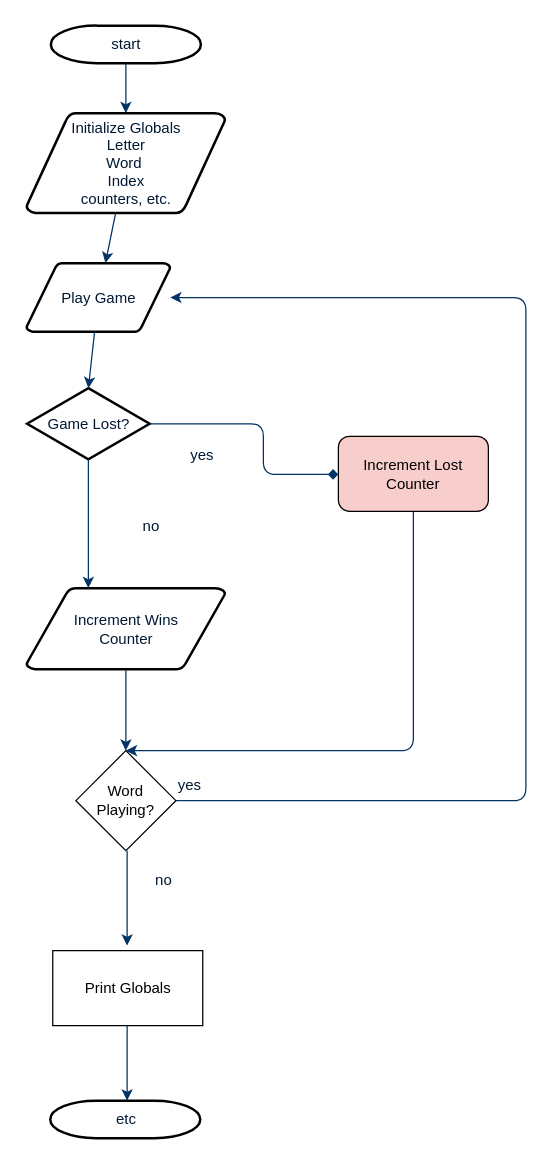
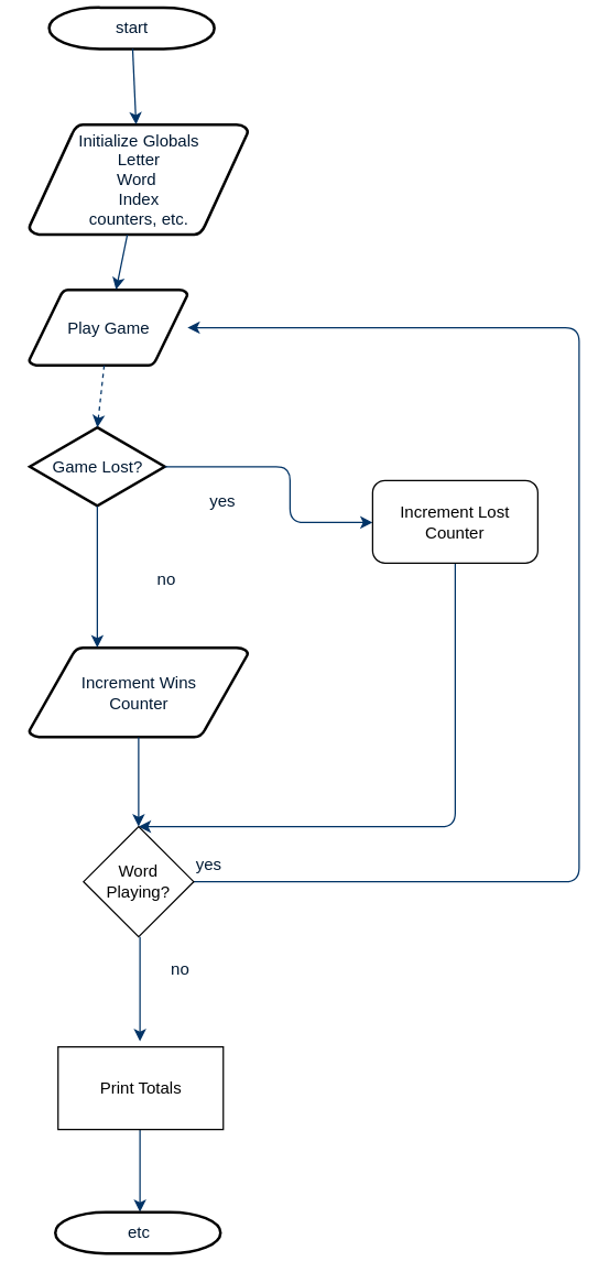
  <mxCell id="0" />
  <mxCell id="1" parent="0" />
- <mxCell id="2" value="start" style="shape=mxgraph.flowchart.terminator;fillColor=#FFFFFF;strokeColor=#000000;strokeWidth=2;gradientColor=none;gradientDirection=north;fontColor=#001933;fontStyle=0;html=1;" parent="1" vertex="1"><mxGeometry x="40" y="20" width="120" height="30" as="geometry" /></mxCell>
+ <mxCell id="2" value="start" style="shape=mxgraph.flowchart.terminator;fillColor=#FFFFFF;strokeColor=#000000;strokeWidth=2;gradientColor=none;gradientDirection=north;fontColor=#001933;fontStyle=0;html=1;" parent="1" vertex="1"><mxGeometry x="35" y="5" width="120" height="30" as="geometry" /></mxCell>
  <mxCell id="3" value="Initialize Globals&lt;br&gt;Letter&lt;br&gt;Word&amp;nbsp;&lt;br&gt;Index&lt;br&gt;counters, etc." style="shape=mxgraph.flowchart.data;fillColor=#FFFFFF;strokeColor=#000000;strokeWidth=2;gradientColor=none;gradientDirection=north;fontColor=#001933;fontStyle=0;html=1;" parent="1" vertex="1"><mxGeometry x="20.5" y="90" width="159" height="80" as="geometry" /></mxCell>
  <mxCell id="4" value="Increment Wins&lt;br&gt;Counter" style="shape=mxgraph.flowchart.data;fillColor=#FFFFFF;strokeColor=#000000;strokeWidth=2;gradientColor=none;gradientDirection=north;fontColor=#001933;fontStyle=0;html=1;" parent="1" vertex="1"><mxGeometry x="20.5" y="470" width="159" height="65" as="geometry" /></mxCell>
  <mxCell id="5" value="Play Game" style="shape=mxgraph.flowchart.data;fillColor=#FFFFFF;strokeColor=#000000;strokeWidth=2;gradientColor=none;gradientDirection=north;fontColor=#001933;fontStyle=0;html=1;" parent="1" vertex="1"><mxGeometry x="20.5" y="210" width="115" height="55" as="geometry" /></mxCell>
  <mxCell id="6" value="Game Lost?" style="shape=mxgraph.flowchart.decision;fillColor=#FFFFFF;strokeColor=#000000;strokeWidth=2;gradientColor=none;gradientDirection=north;fontColor=#001933;fontStyle=0;html=1;" parent="1" vertex="1"><mxGeometry x="21" y="310" width="98" height="57" as="geometry" /></mxCell>
  <mxCell id="7" style="fontColor=#001933;fontStyle=1;strokeColor=#003366;strokeWidth=1;html=1;" parent="1" source="2" target="3" edge="1"><mxGeometry relative="1" as="geometry" /></mxCell>
  <mxCell id="8" style="fontColor=#001933;fontStyle=1;strokeColor=#003366;strokeWidth=1;html=1;" parent="1" source="3" target="5" edge="1"><mxGeometry relative="1" as="geometry" /></mxCell>
- <mxCell id="9" style="entryX=0.5;entryY=0;entryPerimeter=0;fontColor=#001933;fontStyle=1;strokeColor=#003366;strokeWidth=1;html=1;" parent="1" source="5" target="6" edge="1"><mxGeometry relative="1" as="geometry" /></mxCell>
- <mxCell id="10" value="" style="edgeStyle=elbowEdgeStyle;elbow=horizontal;exitX=1;exitY=0.5;exitPerimeter=0;fontColor=#001933;fontStyle=1;strokeColor=#003366;strokeWidth=1;html=1;endArrow=diamond;" parent="1" source="6" target="19" edge="1"><mxGeometry x="381" y="28.5" width="100" height="100" as="geometry"><mxPoint x="530" y="407" as="sourcePoint" /><mxPoint x="325" y="334" as="targetPoint" /><Array as="points"><mxPoint x="210" y="379" /></Array></mxGeometry></mxCell>
+ <mxCell id="9" style="entryX=0.5;entryY=0;entryPerimeter=0;fontColor=#001933;fontStyle=1;strokeColor=#003366;strokeWidth=1;html=1;dashed=1;" parent="1" source="5" target="6" edge="1"><mxGeometry relative="1" as="geometry" /></mxCell>
+ <mxCell id="10" value="" style="edgeStyle=elbowEdgeStyle;elbow=horizontal;exitX=1;exitY=0.5;exitPerimeter=0;fontColor=#001933;fontStyle=1;strokeColor=#003366;strokeWidth=1;html=1;" parent="1" source="6" target="19" edge="1"><mxGeometry x="381" y="28.5" width="100" height="100" as="geometry"><mxPoint x="530" y="407" as="sourcePoint" /><mxPoint x="325" y="334" as="targetPoint" /><Array as="points"><mxPoint x="210" y="379" /></Array></mxGeometry></mxCell>
  <mxCell id="11" value="yes" style="text;fontColor=#001933;fontStyle=0;html=1;strokeColor=none;gradientColor=none;fillColor=none;strokeWidth=2;" parent="1" vertex="1"><mxGeometry x="150" y="350" width="40" height="26" as="geometry" /></mxCell>
  <mxCell id="12" value="" style="edgeStyle=elbowEdgeStyle;elbow=horizontal;fontColor=#001933;fontStyle=1;strokeColor=#003366;strokeWidth=1;html=1;" parent="1" source="6" target="4" edge="1"><mxGeometry width="100" height="100" as="geometry"><mxPoint y="60" as="sourcePoint" x="-220" /><mxPoint x="-120" as="targetPoint" y="-40" /></mxGeometry></mxCell>
  <mxCell id="13" value="no" style="text;fontColor=#001933;fontStyle=0;html=1;strokeColor=none;gradientColor=none;fillColor=none;strokeWidth=2;align=center;" parent="1" vertex="1"><mxGeometry x="100" y="407" width="40" height="26" as="geometry" /></mxCell>
  <mxCell id="14" value="" style="edgeStyle=elbowEdgeStyle;elbow=horizontal;fontColor=#001933;fontStyle=1;strokeColor=#003366;strokeWidth=1;html=1;" parent="1" source="4" edge="1"><mxGeometry width="100" height="100" as="geometry"><mxPoint y="60" as="sourcePoint" x="-220" /><mxPoint x="100" y="600" as="targetPoint" /></mxGeometry></mxCell>
  <mxCell id="15" value="" style="edgeStyle=elbowEdgeStyle;elbow=horizontal;exitX=1;exitY=0.5;fontColor=#001933;fontStyle=1;strokeColor=#003366;strokeWidth=1;html=1;exitDx=0;exitDy=0;" parent="1" source="18" target="5" edge="1"><mxGeometry width="100" height="100" as="geometry"><mxPoint x="164" y="640" as="sourcePoint" /><mxPoint x="260" y="640" as="targetPoint" /><Array as="points"><mxPoint x="420" y="420" /></Array></mxGeometry></mxCell>
  <mxCell id="16" value="" style="edgeStyle=elbowEdgeStyle;elbow=horizontal;exitX=0.5;exitY=1;exitPerimeter=0;fontColor=#001933;fontStyle=1;strokeColor=#003366;strokeWidth=1;html=1;" parent="1" edge="1"><mxGeometry width="100" height="100" as="geometry"><mxPoint x="101" y="820" as="sourcePoint" /><mxPoint x="101" y="880" as="targetPoint" /></mxGeometry></mxCell>
  <mxCell id="17" value="" style="edgeStyle=elbowEdgeStyle;elbow=horizontal;exitX=0.5;exitY=1;entryX=0.5;entryY=0;fontColor=#001933;fontStyle=1;strokeColor=#003366;strokeWidth=1;html=1;entryDx=0;entryDy=0;exitDx=0;exitDy=0;" parent="1" source="19" target="18" edge="1"><mxGeometry width="100" height="100" as="geometry"><mxPoint x="325" y="267" as="sourcePoint" /><mxPoint x="-120" as="targetPoint" y="-40" /><Array as="points"><mxPoint x="330" y="480" /></Array></mxGeometry></mxCell>
  <mxCell id="18" value="Word&lt;br&gt;Playing?" style="rhombus;whiteSpace=wrap;html=1;" vertex="1" parent="1"><mxGeometry x="60" y="600" width="80" height="80" as="geometry" /></mxCell>
- <mxCell id="19" value="Increment Lost&lt;br&gt;Counter" style="rounded=1;whiteSpace=wrap;html=1;fillColor=#f8cecc;" vertex="1" parent="1"><mxGeometry x="270" y="348.5" width="120" height="60" as="geometry" /></mxCell>
+ <mxCell id="19" value="Increment Lost&lt;br&gt;Counter" style="rounded=1;whiteSpace=wrap;html=1;" vertex="1" parent="1"><mxGeometry x="270" y="348.5" width="120" height="60" as="geometry" /></mxCell>
  <mxCell id="20" value="no" style="text;fontColor=#001933;fontStyle=0;html=1;strokeColor=none;gradientColor=none;fillColor=none;strokeWidth=2;align=center;" vertex="1" parent="1"><mxGeometry x="110" y="690" width="40" height="26" as="geometry" /></mxCell>
  <mxCell id="21" value="" style="edgeStyle=elbowEdgeStyle;elbow=horizontal;entryX=0.5;entryY=0.195;entryPerimeter=0;fontColor=#001933;fontStyle=1;strokeColor=#003366;strokeWidth=1;html=1;entryDx=0;entryDy=0;" edge="1" parent="1"><mxGeometry width="100" height="100" as="geometry"><mxPoint x="101" y="680" as="sourcePoint" /><mxPoint x="101" y="756" as="targetPoint" /></mxGeometry></mxCell>
  <mxCell id="22" value="yes" style="text;fontColor=#001933;fontStyle=0;html=1;strokeColor=none;gradientColor=none;fillColor=none;strokeWidth=2;" vertex="1" parent="1"><mxGeometry x="139.5" y="614" width="40" height="26" as="geometry" /></mxCell>
- <mxCell id="23" value="Print Globals" style="rounded=0;whiteSpace=wrap;html=1;" vertex="1" parent="1"><mxGeometry x="41.5" y="760" width="120" height="60" as="geometry" /></mxCell>
+ <mxCell id="23" value="Print Totals" style="rounded=0;whiteSpace=wrap;html=1;" vertex="1" parent="1"><mxGeometry x="41.5" y="760" width="120" height="60" as="geometry" /></mxCell>
  <mxCell id="24" value="etc" style="shape=mxgraph.flowchart.terminator;fillColor=#FFFFFF;strokeColor=#000000;strokeWidth=2;gradientColor=none;gradientDirection=north;fontColor=#001933;fontStyle=0;html=1;" vertex="1" parent="1"><mxGeometry x="39.5" y="880" width="120" height="30" as="geometry" /></mxCell>
